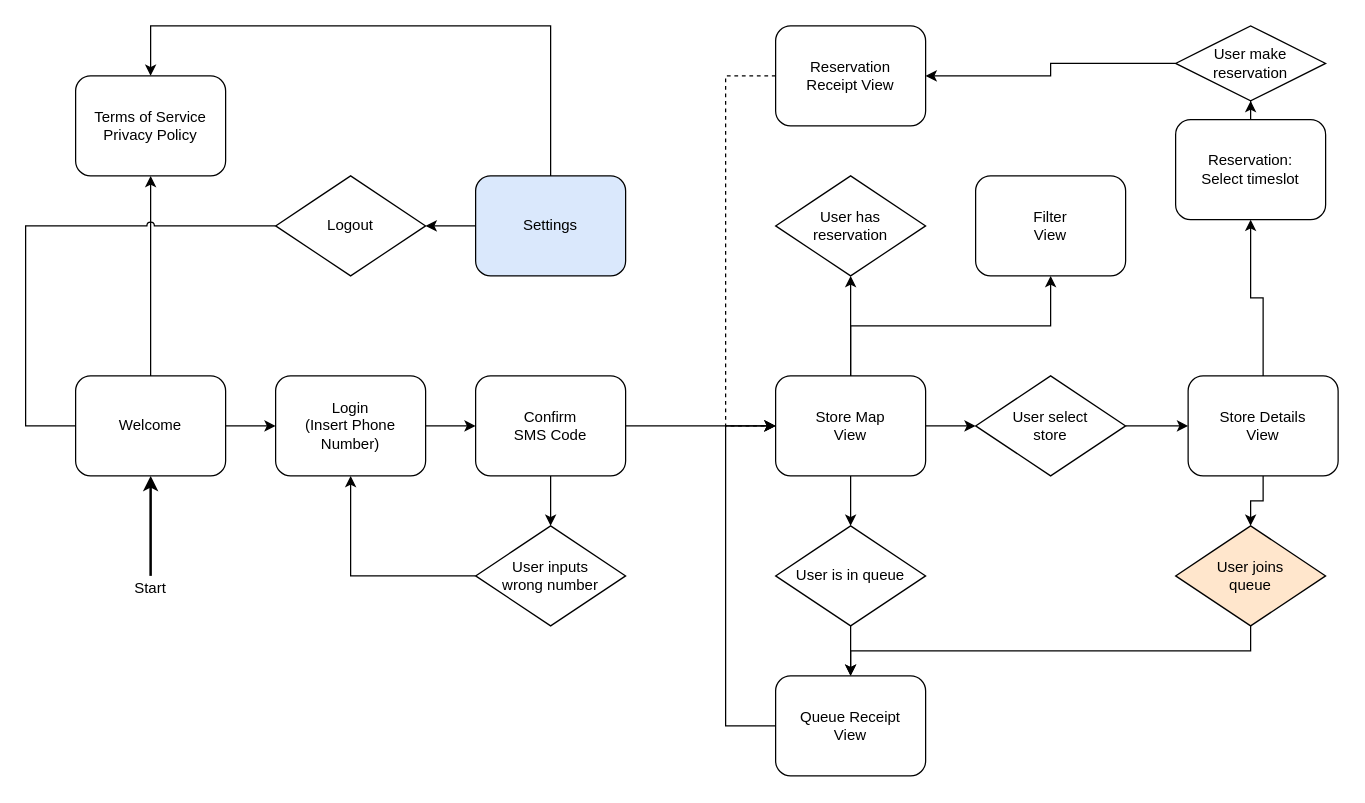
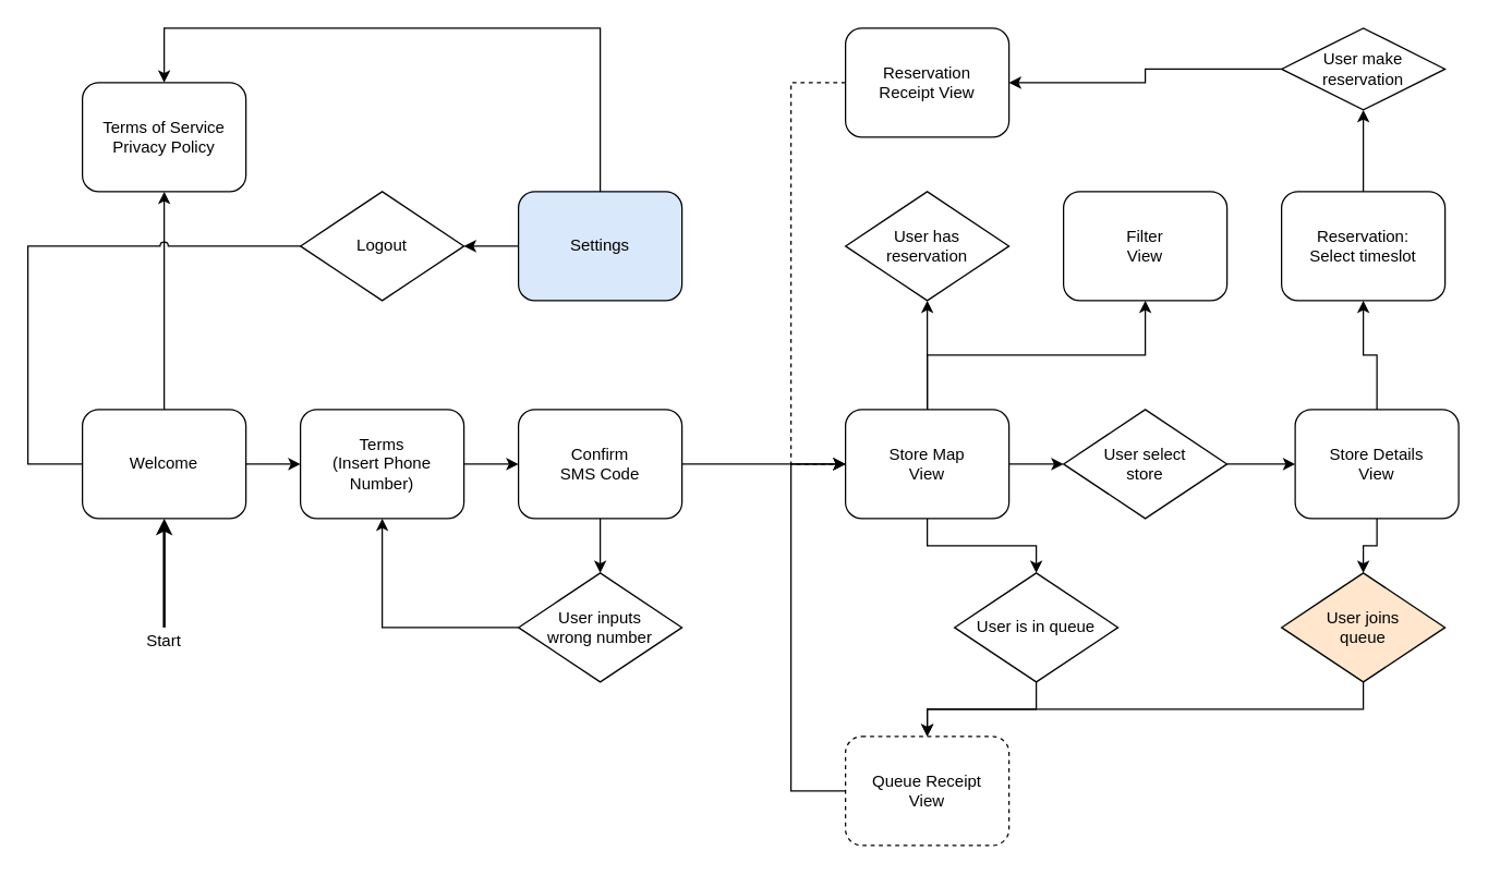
  <mxCell id="0" />
  <mxCell id="1" parent="0" />
  <mxCell id="2" value="" style="edgeStyle=orthogonalEdgeStyle;rounded=0;orthogonalLoop=1;jettySize=auto;html=1;" edge="1" parent="1" source="4" target="6"><mxGeometry relative="1" as="geometry" /></mxCell>
  <mxCell id="3" value="" style="edgeStyle=orthogonalEdgeStyle;rounded=0;orthogonalLoop=1;jettySize=auto;html=1;" edge="1" parent="1" source="4" target="35"><mxGeometry relative="1" as="geometry" /></mxCell>
  <mxCell id="4" value="Welcome" style="rounded=1;whiteSpace=wrap;html=1;glass=0;strokeWidth=1;" vertex="1" parent="1"><mxGeometry x="60" y="300" width="120" height="80" as="geometry" /></mxCell>
  <mxCell id="5" value="" style="edgeStyle=orthogonalEdgeStyle;rounded=0;orthogonalLoop=1;jettySize=auto;html=1;" edge="1" parent="1" source="6" target="9"><mxGeometry relative="1" as="geometry" /></mxCell>
- <mxCell id="6" value="Login&lt;br&gt;(Insert Phone Number)" style="rounded=1;whiteSpace=wrap;html=1;" vertex="1" parent="1"><mxGeometry x="220" y="300" width="120" height="80" as="geometry" /></mxCell>
+ <mxCell id="6" value="Terms&lt;br&gt;(Insert Phone Number)" style="rounded=1;whiteSpace=wrap;html=1;" vertex="1" parent="1"><mxGeometry x="220" y="300" width="120" height="80" as="geometry" /></mxCell>
  <mxCell id="7" value="" style="edgeStyle=orthogonalEdgeStyle;rounded=0;orthogonalLoop=1;jettySize=auto;html=1;" edge="1" parent="1" source="9" target="11"><mxGeometry relative="1" as="geometry" /></mxCell>
  <mxCell id="8" value="" style="edgeStyle=orthogonalEdgeStyle;rounded=0;orthogonalLoop=1;jettySize=auto;html=1;" edge="1" parent="1" source="9" target="16"><mxGeometry relative="1" as="geometry" /></mxCell>
  <mxCell id="9" value="Confirm&lt;br&gt;SMS Code" style="rounded=1;whiteSpace=wrap;html=1;" vertex="1" parent="1"><mxGeometry x="380" y="300" width="120" height="80" as="geometry" /></mxCell>
  <mxCell id="10" style="edgeStyle=orthogonalEdgeStyle;rounded=0;orthogonalLoop=1;jettySize=auto;html=1;exitX=0;exitY=0.5;exitDx=0;exitDy=0;" edge="1" parent="1" source="11" target="6"><mxGeometry relative="1" as="geometry" /></mxCell>
  <mxCell id="11" value="User inputs&lt;br&gt;wrong number" style="rhombus;whiteSpace=wrap;html=1;rounded=1;arcSize=0;" vertex="1" parent="1"><mxGeometry x="380" y="420" width="120" height="80" as="geometry" /></mxCell>
  <mxCell id="12" value="" style="edgeStyle=orthogonalEdgeStyle;rounded=0;orthogonalLoop=1;jettySize=auto;html=1;" edge="1" parent="1" source="16" target="18"><mxGeometry relative="1" as="geometry" /></mxCell>
  <mxCell id="13" value="" style="edgeStyle=orthogonalEdgeStyle;rounded=0;orthogonalLoop=1;jettySize=auto;html=1;" edge="1" parent="1" source="16" target="24"><mxGeometry relative="1" as="geometry" /></mxCell>
  <mxCell id="14" style="edgeStyle=orthogonalEdgeStyle;rounded=0;orthogonalLoop=1;jettySize=auto;html=1;exitX=0.5;exitY=0;exitDx=0;exitDy=0;entryX=0.5;entryY=1;entryDx=0;entryDy=0;" edge="1" parent="1" source="16" target="27"><mxGeometry relative="1" as="geometry" /></mxCell>
  <mxCell id="15" value="" style="edgeStyle=orthogonalEdgeStyle;rounded=0;orthogonalLoop=1;jettySize=auto;html=1;" edge="1" parent="1" source="16" target="29"><mxGeometry relative="1" as="geometry" /></mxCell>
  <mxCell id="16" value="Store Map&lt;br&gt;View" style="rounded=1;whiteSpace=wrap;html=1;" vertex="1" parent="1"><mxGeometry x="620" y="300" width="120" height="80" as="geometry" /></mxCell>
  <mxCell id="17" style="edgeStyle=orthogonalEdgeStyle;rounded=0;orthogonalLoop=1;jettySize=auto;html=1;exitX=0.5;exitY=1;exitDx=0;exitDy=0;" edge="1" parent="1" source="18" target="23"><mxGeometry relative="1" as="geometry" /></mxCell>
- <mxCell id="18" value="User is in queue" style="rhombus;whiteSpace=wrap;html=1;rounded=1;arcSize=0;" vertex="1" parent="1"><mxGeometry x="620" y="420" width="120" height="80" as="geometry" /></mxCell>
+ <mxCell id="18" value="User is in queue" style="rhombus;whiteSpace=wrap;html=1;rounded=1;arcSize=0;" vertex="1" parent="1"><mxGeometry x="700" y="420" width="120" height="80" as="geometry" /></mxCell>
  <mxCell id="19" value="" style="edgeStyle=orthogonalEdgeStyle;rounded=0;orthogonalLoop=1;jettySize=auto;html=1;" edge="1" parent="1" source="21" target="31"><mxGeometry relative="1" as="geometry" /></mxCell>
  <mxCell id="20" value="" style="edgeStyle=orthogonalEdgeStyle;rounded=0;orthogonalLoop=1;jettySize=auto;html=1;" edge="1" parent="1" source="21" target="39"><mxGeometry relative="1" as="geometry" /></mxCell>
  <mxCell id="21" value="Store Details&lt;br&gt;View" style="whiteSpace=wrap;html=1;rounded=1;" vertex="1" parent="1"><mxGeometry x="950" y="300" width="120" height="80" as="geometry" /></mxCell>
  <mxCell id="22" style="edgeStyle=orthogonalEdgeStyle;rounded=0;jumpStyle=arc;orthogonalLoop=1;jettySize=auto;html=1;exitX=0;exitY=0.5;exitDx=0;exitDy=0;" edge="1" parent="1" source="23" target="16"><mxGeometry relative="1" as="geometry"><Array as="points"><mxPoint x="580" y="580" /><mxPoint x="580" y="340" /></Array></mxGeometry></mxCell>
- <mxCell id="23" value="Queue Receipt&lt;br&gt;View" style="whiteSpace=wrap;html=1;rounded=1;" vertex="1" parent="1"><mxGeometry x="620" y="540" width="120" height="80" as="geometry" /></mxCell>
+ <mxCell id="23" value="Queue Receipt&lt;br&gt;View" style="whiteSpace=wrap;html=1;rounded=1;dashed=1;" vertex="1" parent="1"><mxGeometry x="620" y="540" width="120" height="80" as="geometry" /></mxCell>
  <mxCell id="24" value="User has&lt;br&gt;reservation" style="rhombus;whiteSpace=wrap;html=1;rounded=1;arcSize=0;" vertex="1" parent="1"><mxGeometry x="620" y="140" width="120" height="80" as="geometry" /></mxCell>
  <mxCell id="25" style="edgeStyle=orthogonalEdgeStyle;rounded=0;orthogonalLoop=1;jettySize=auto;html=1;exitX=0;exitY=0.5;exitDx=0;exitDy=0;jumpStyle=arc;dashed=1;" edge="1" parent="1" source="26" target="16"><mxGeometry relative="1" as="geometry"><Array as="points"><mxPoint x="580" y="60" /><mxPoint x="580" y="340" /></Array></mxGeometry></mxCell>
  <mxCell id="26" value="Reservation&lt;br&gt;Receipt View" style="whiteSpace=wrap;html=1;rounded=1;" vertex="1" parent="1"><mxGeometry x="620" y="20" width="120" height="80" as="geometry" /></mxCell>
  <mxCell id="27" value="Filter&lt;br&gt;View" style="whiteSpace=wrap;html=1;rounded=1;" vertex="1" parent="1"><mxGeometry x="780" y="140" width="120" height="80" as="geometry" /></mxCell>
  <mxCell id="28" style="edgeStyle=orthogonalEdgeStyle;rounded=0;orthogonalLoop=1;jettySize=auto;html=1;exitX=1;exitY=0.5;exitDx=0;exitDy=0;" edge="1" parent="1" source="29" target="21"><mxGeometry relative="1" as="geometry" /></mxCell>
  <mxCell id="29" value="User select&lt;br&gt;store" style="rhombus;whiteSpace=wrap;html=1;rounded=1;arcSize=0;" vertex="1" parent="1"><mxGeometry x="780" y="300" width="120" height="80" as="geometry" /></mxCell>
  <mxCell id="30" style="edgeStyle=orthogonalEdgeStyle;rounded=0;orthogonalLoop=1;jettySize=auto;html=1;exitX=0.5;exitY=1;exitDx=0;exitDy=0;" edge="1" parent="1" source="31" target="23"><mxGeometry relative="1" as="geometry" /></mxCell>
  <mxCell id="31" value="User joins&lt;br&gt;queue" style="rhombus;whiteSpace=wrap;html=1;rounded=1;arcSize=0;fillColor=#ffe6cc;" vertex="1" parent="1"><mxGeometry x="940" y="420" width="120" height="80" as="geometry" /></mxCell>
  <mxCell id="32" style="edgeStyle=orthogonalEdgeStyle;rounded=0;orthogonalLoop=1;jettySize=auto;html=1;" edge="1" parent="1" source="34" target="35"><mxGeometry relative="1" as="geometry"><Array as="points"><mxPoint x="440" y="20" /><mxPoint x="120" y="20" /></Array></mxGeometry></mxCell>
  <mxCell id="33" value="" style="edgeStyle=orthogonalEdgeStyle;rounded=0;orthogonalLoop=1;jettySize=auto;html=1;" edge="1" parent="1" source="34" target="37"><mxGeometry relative="1" as="geometry" /></mxCell>
  <mxCell id="34" value="Settings" style="whiteSpace=wrap;html=1;rounded=1;fillColor=#dae8fc;" vertex="1" parent="1"><mxGeometry x="380" y="140" width="120" height="80" as="geometry" /></mxCell>
  <mxCell id="35" value="Terms of Service&lt;br&gt;Privacy Policy" style="rounded=1;whiteSpace=wrap;html=1;" vertex="1" parent="1"><mxGeometry x="60" y="60" width="120" height="80" as="geometry" /></mxCell>
  <mxCell id="36" style="edgeStyle=orthogonalEdgeStyle;rounded=0;orthogonalLoop=1;jettySize=auto;html=1;exitX=0;exitY=0.5;exitDx=0;exitDy=0;entryX=0;entryY=0.5;entryDx=0;entryDy=0;jumpStyle=arc;endArrow=none;" edge="1" parent="1" source="37" target="4"><mxGeometry relative="1" as="geometry"><Array as="points"><mxPoint x="20" y="180" /><mxPoint x="20" y="340" /></Array></mxGeometry></mxCell>
  <mxCell id="37" value="Logout" style="rhombus;whiteSpace=wrap;html=1;rounded=1;arcSize=0;" vertex="1" parent="1"><mxGeometry x="220" y="140" width="120" height="80" as="geometry" /></mxCell>
  <mxCell id="38" value="" style="edgeStyle=orthogonalEdgeStyle;rounded=0;orthogonalLoop=1;jettySize=auto;html=1;" edge="1" parent="1" source="39" target="41"><mxGeometry relative="1" as="geometry" /></mxCell>
- <mxCell id="39" value="Reservation:&lt;br&gt;Select timeslot" style="whiteSpace=wrap;html=1;rounded=1;" vertex="1" parent="1"><mxGeometry x="940" y="95" width="120" height="80" as="geometry" /></mxCell>
+ <mxCell id="39" value="Reservation:&lt;br&gt;Select timeslot" style="whiteSpace=wrap;html=1;rounded=1;" vertex="1" parent="1"><mxGeometry x="940" y="140" width="120" height="80" as="geometry" /></mxCell>
  <mxCell id="40" style="edgeStyle=orthogonalEdgeStyle;rounded=0;orthogonalLoop=1;jettySize=auto;html=1;exitX=0;exitY=0.5;exitDx=0;exitDy=0;" edge="1" parent="1" source="41" target="26"><mxGeometry relative="1" as="geometry" /></mxCell>
  <mxCell id="41" value="User make&lt;br&gt;reservation" style="rhombus;whiteSpace=wrap;html=1;rounded=1;arcSize=0;" vertex="1" parent="1"><mxGeometry x="940" y="20" width="120" height="60" as="geometry" /></mxCell>
  <mxCell id="42" value="" style="endArrow=classic;html=1;entryX=0.5;entryY=1;entryDx=0;entryDy=0;strokeWidth=2;" edge="1" parent="1" target="4"><mxGeometry width="50" height="50" relative="1" as="geometry"><mxPoint x="120" y="460" as="sourcePoint" /><mxPoint x="150" y="450" as="targetPoint" /></mxGeometry></mxCell>
  <mxCell id="43" value="Start" style="text;html=1;strokeColor=none;fillColor=none;align=center;verticalAlign=middle;whiteSpace=wrap;rounded=0;glass=0;" vertex="1" parent="1"><mxGeometry x="100" y="460" width="40" height="20" as="geometry" /></mxCell>
